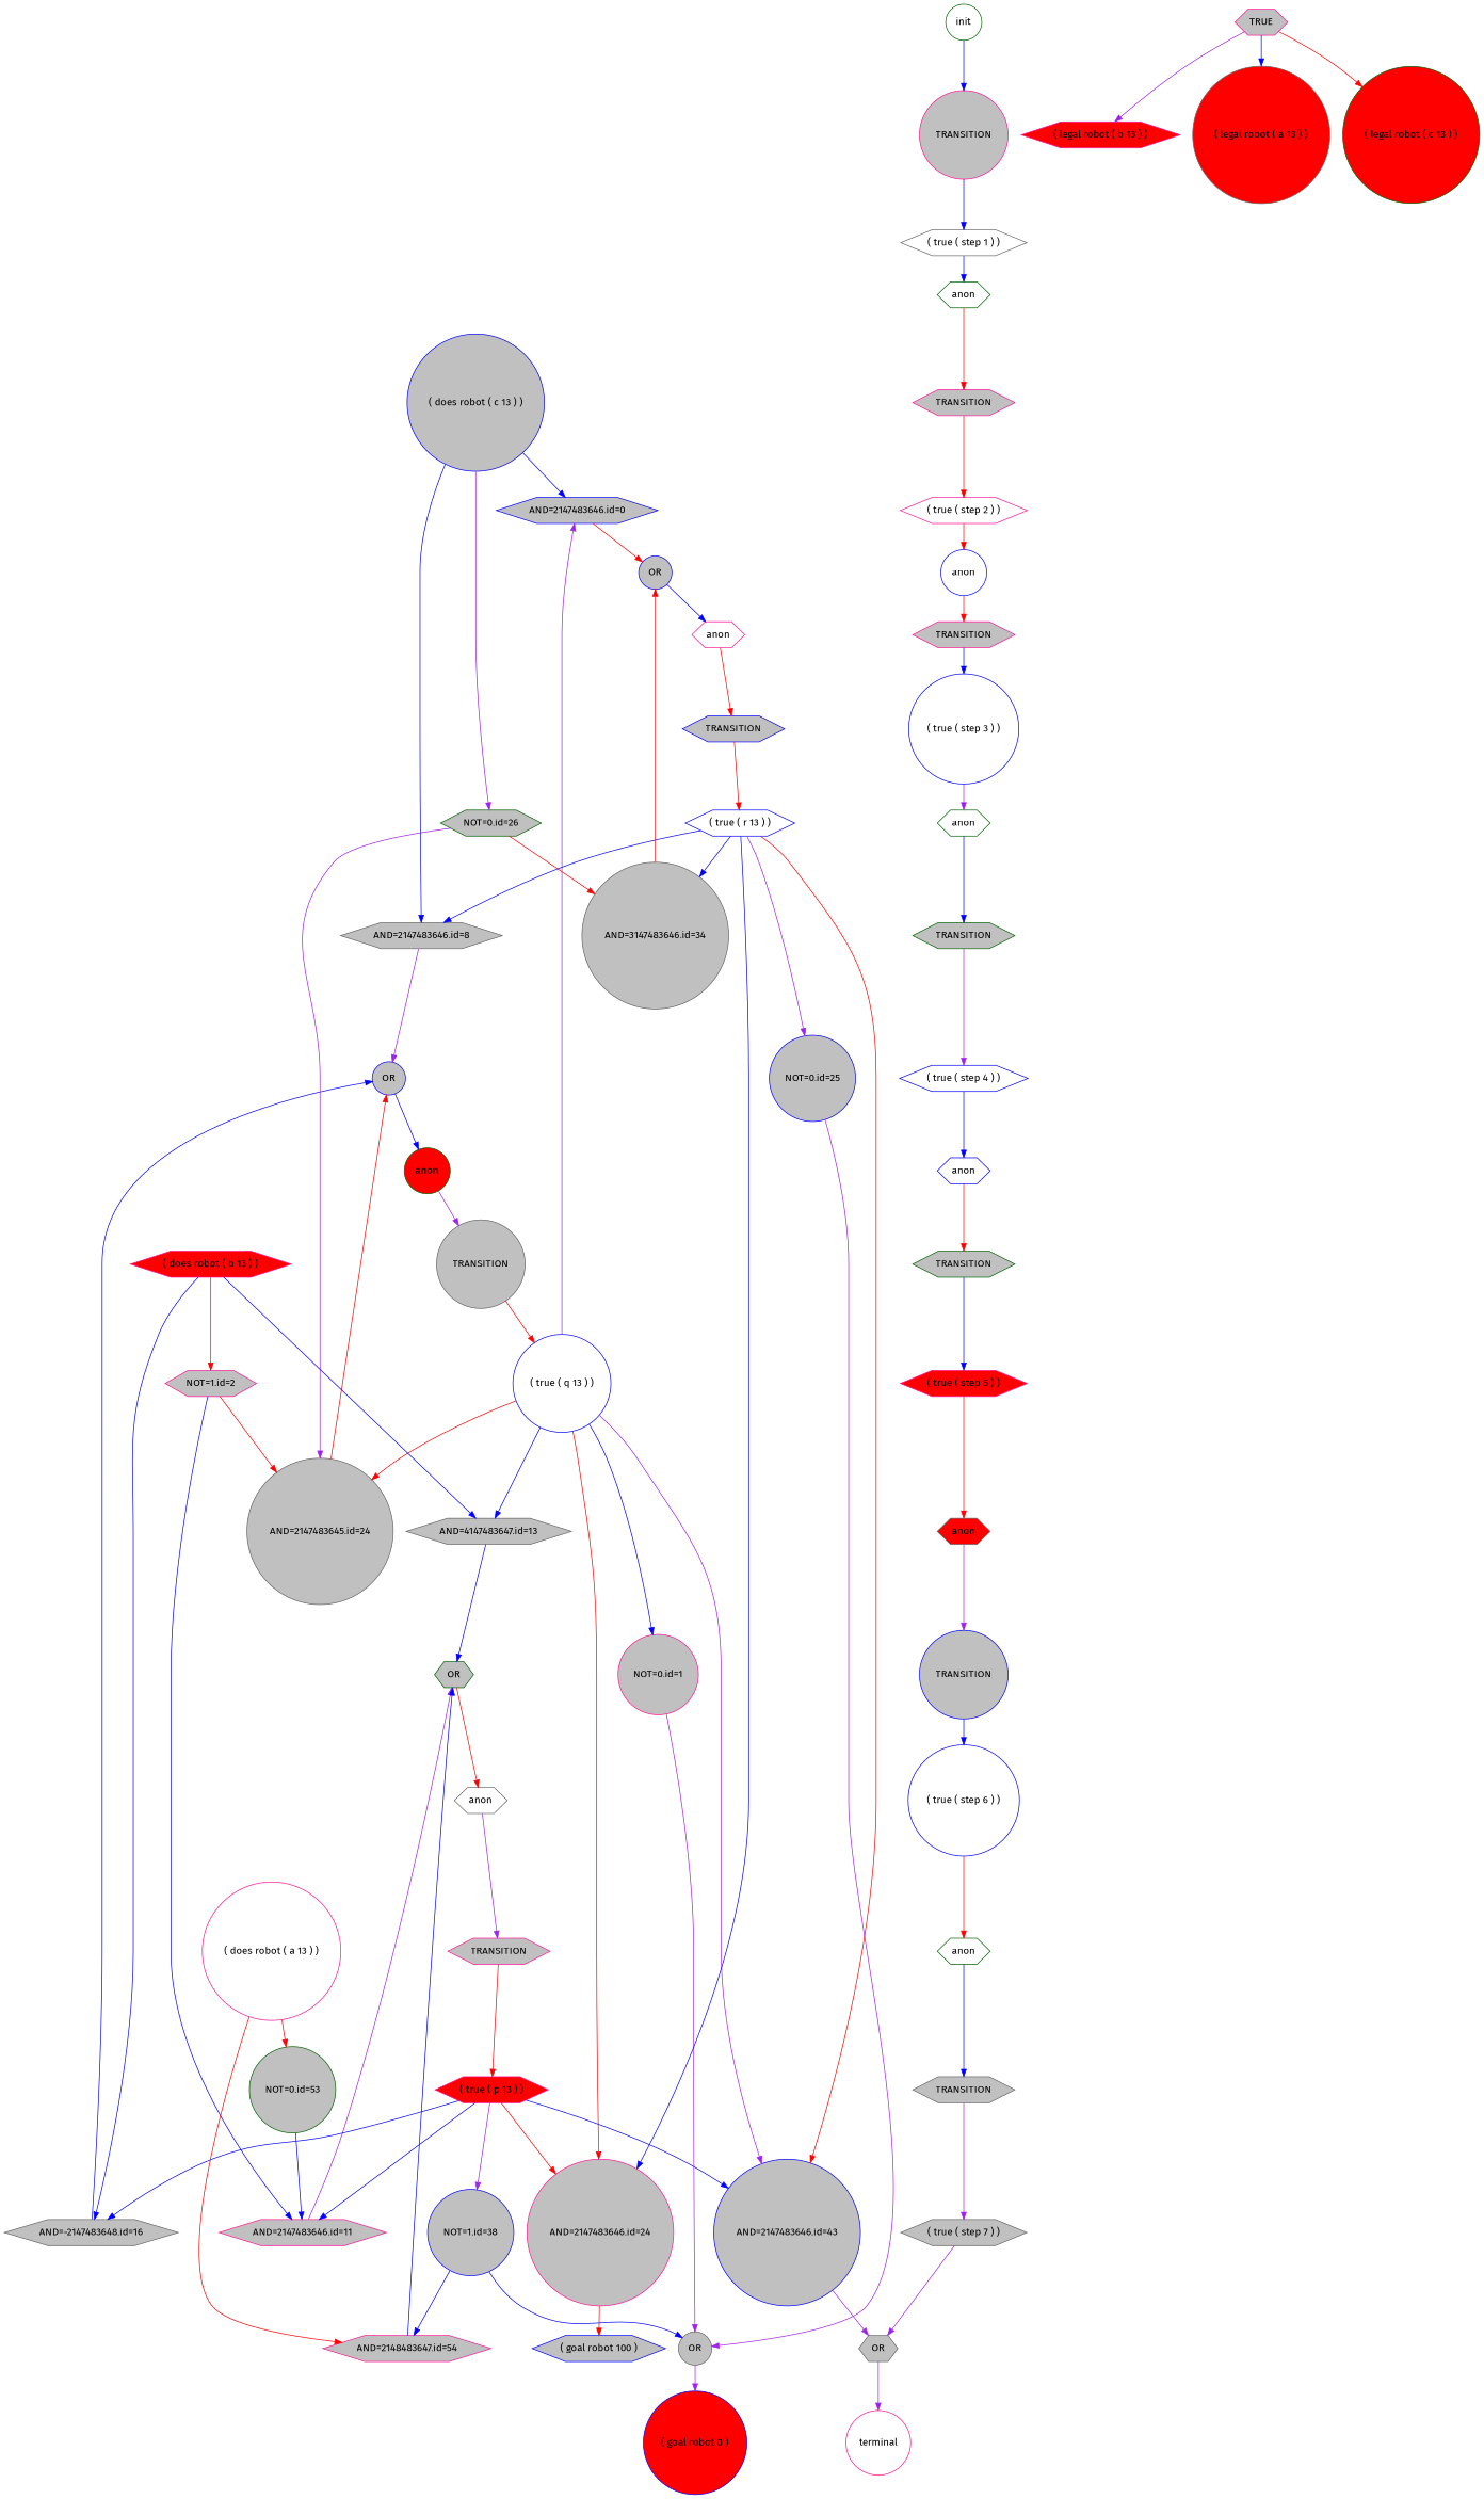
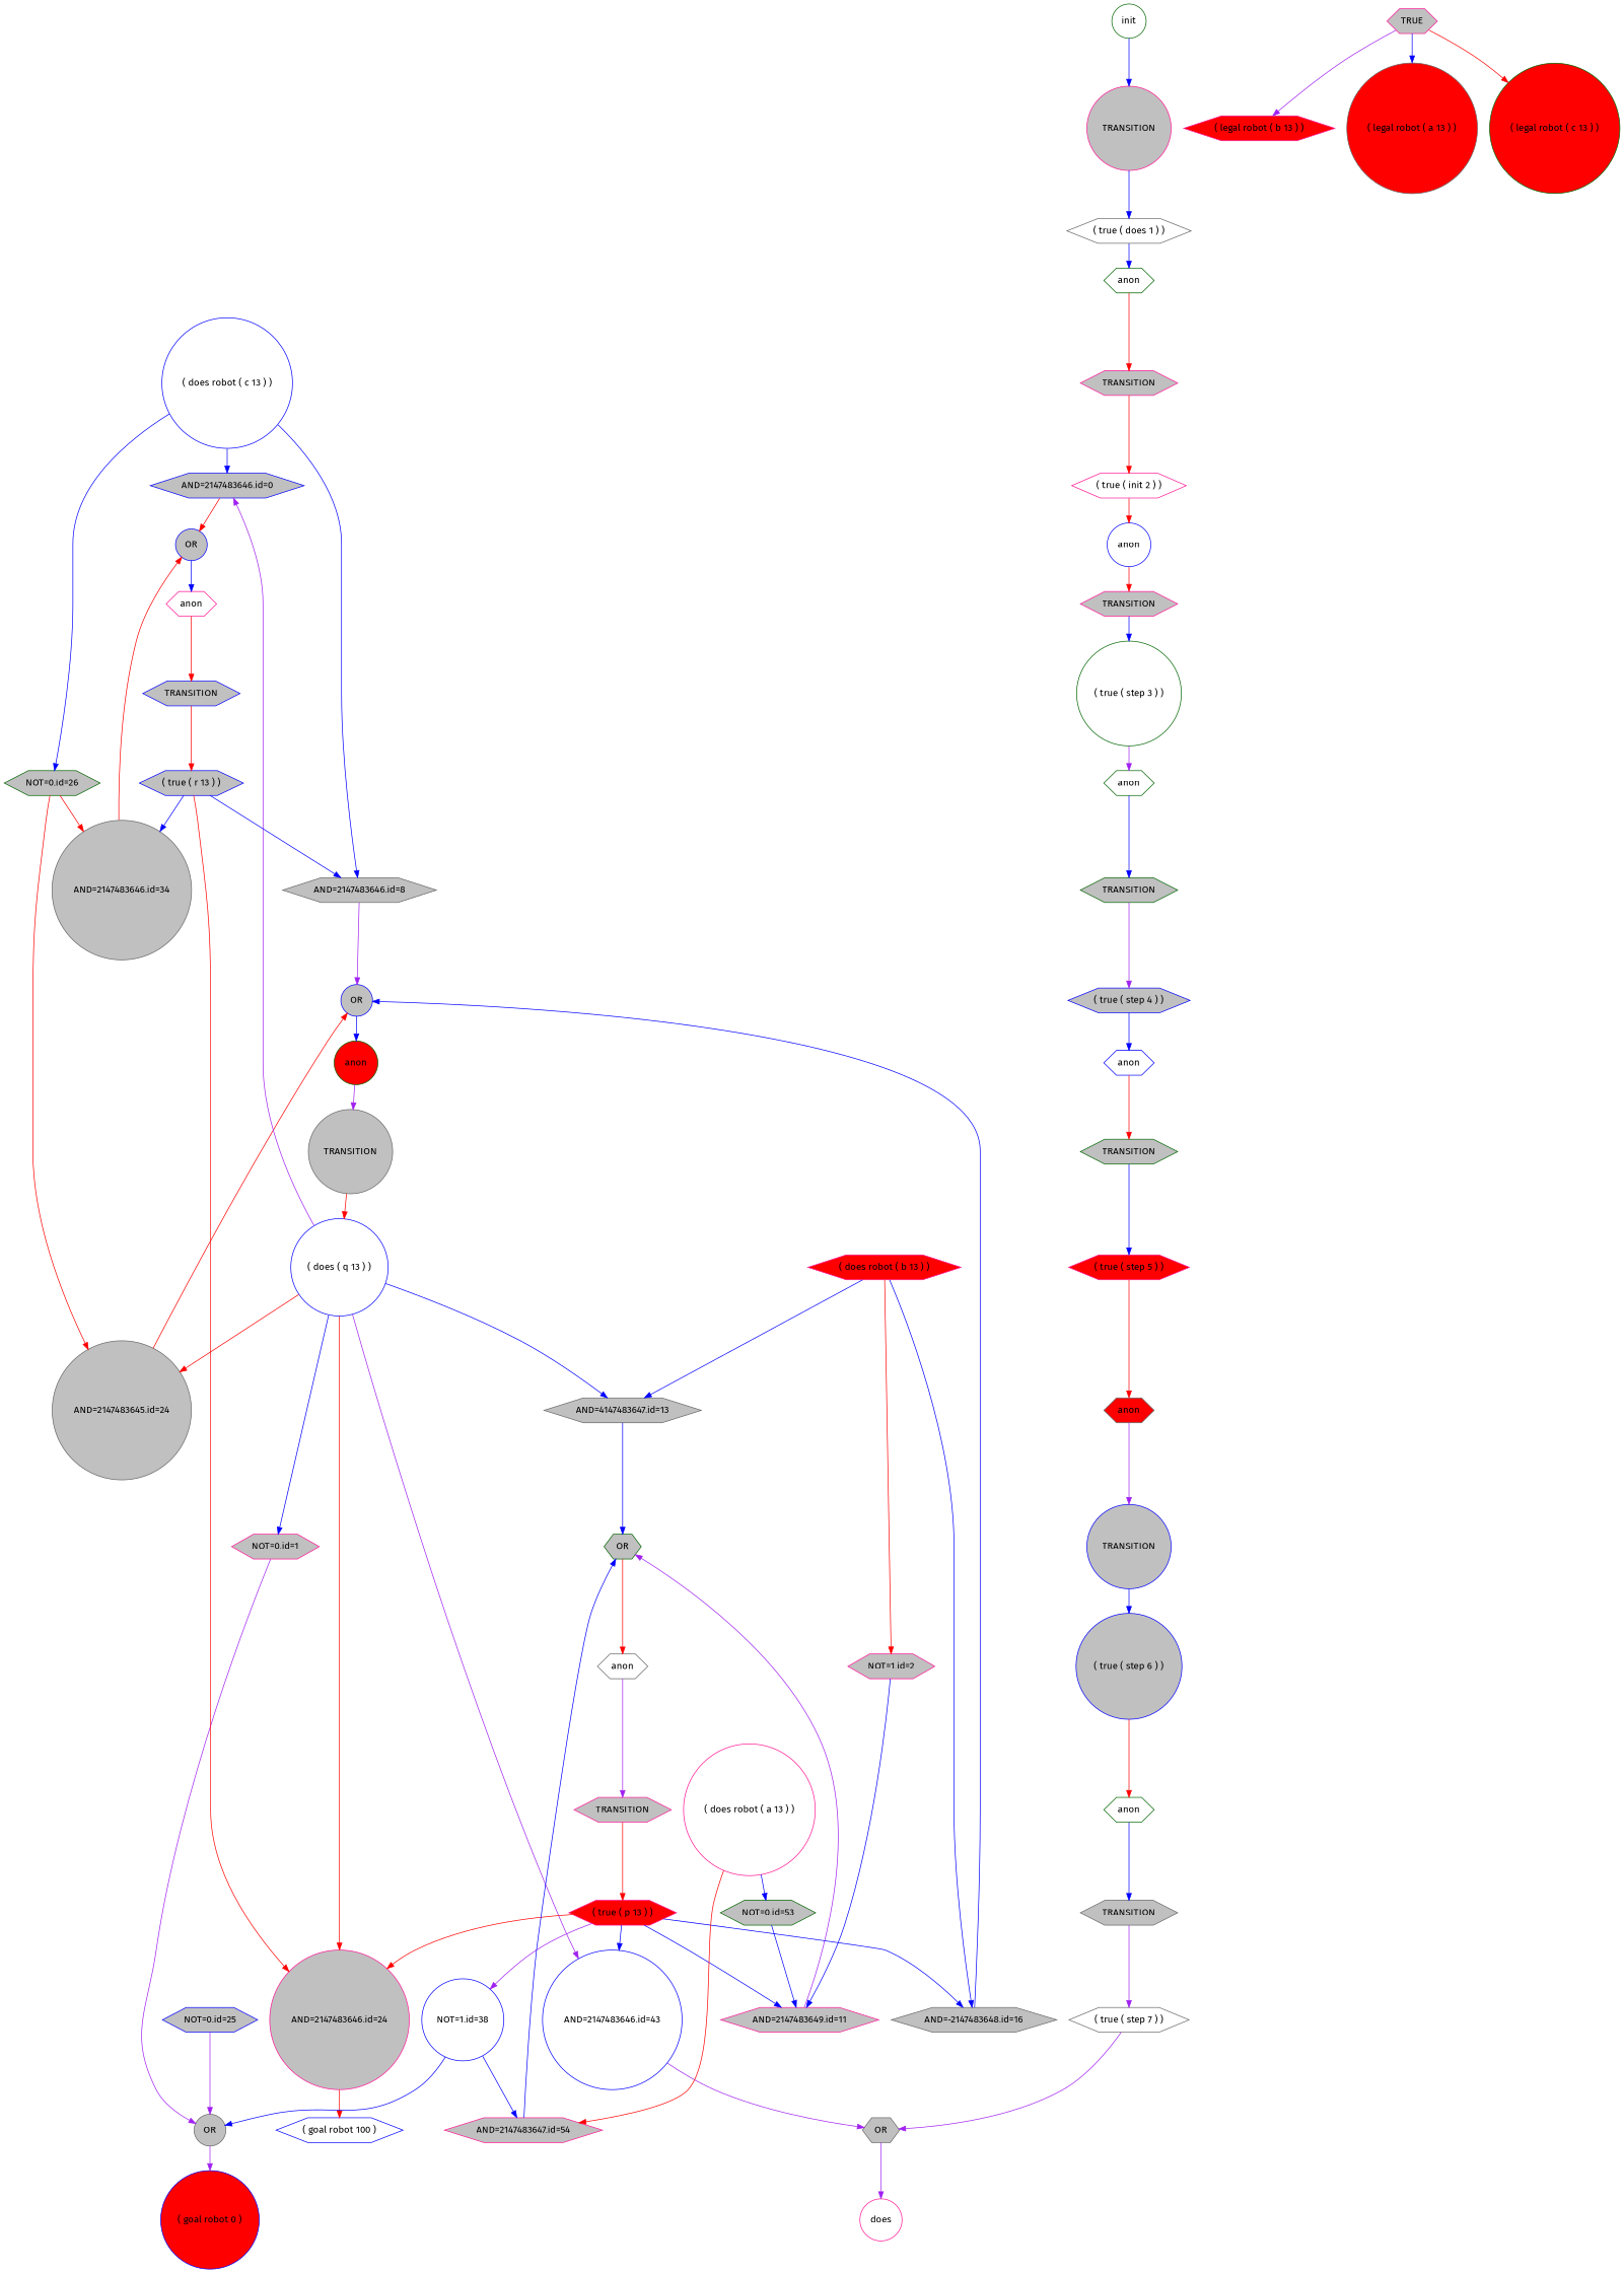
  digraph {
    fontname="Fira Sans"
    node [color=blue fillcolor=grey fontname="Fira Sans" shape=hexagon style=filled]
    edge [color=blue fontname="Fira Sans"]
    n1 [label="AND=2147483646.id=0"]
    n2 [label=OR shape=circle]
    n3 [color=deeppink fillcolor=white label=anon]
    n4 [label=TRANSITION]
-   n5 [color=deeppink label="NOT=0.id=1" shape=circle]
+   n5 [color=deeppink label="NOT=0.id=1"]
    n6 [color=gray40 label=OR shape=circle]
    n7 [fillcolor=red label="( goal robot 0 )" shape=circle]
    n8 [color=deeppink label="NOT=1.id=2"]
-   n9 [color=deeppink label="AND=2147483646.id=11"]
+   n9 [color=deeppink label="AND=2147483649.id=11"]
    n10 [color=gray40 label="AND=2147483645.id=24" shape=circle]
    n11 [color=darkgreen label=OR]
    n12 [label=OR shape=circle]
    n13 [color=gray40 fillcolor=white label=anon]
    n14 [color=darkgreen fillcolor=red label=anon shape=circle]
-   n15 [color=gray40 fillcolor=white label="( true ( step 1 ) )"]
+   n15 [color=gray40 fillcolor=white label="( true ( does 1 ) )"]
    n16 [color=darkgreen fillcolor=white label=anon]
    n17 [color=deeppink label=TRANSITION]
-   n18 [color=deeppink fillcolor=white label="( true ( step 2 ) )"]
+   n18 [color=deeppink fillcolor=white label="( true ( init 2 ) )"]
    n19 [color=gray40 label=TRANSITION shape=circle]
-   n20 [fillcolor=white label="( true ( q 13 ) )" shape=circle]
+   n20 [fillcolor=white label="( does ( q 13 ) )" shape=circle]
    n21 [color=deeppink label=TRANSITION shape=circle]
    n22 [color=deeppink label="AND=2147483646.id=24" shape=circle]
-   n23 [label="AND=2147483646.id=43" shape=circle]
+   n23 [fillcolor=white label="AND=2147483646.id=43" shape=circle]
    n24 [color=gray40 label="AND=4147483647.id=13"]
-   n25 [label="( goal robot 100 )"]
+   n25 [fillcolor=white label="( goal robot 100 )"]
    n26 [color=gray40 label=OR]
    n27 [color=deeppink fillcolor=red label="( legal robot ( b 13 ) )"]
    n28 [color=gray40 label="AND=2147483646.id=8"]
    n29 [color=deeppink fillcolor=red label="( true ( p 13 ) )"]
    n30 [color=gray40 label="AND=-2147483648.id=16"]
-   n31 [label="NOT=1.id=38" shape=circle]
-   n32 [color=deeppink label="AND=2148483647.id=54"]
-   n33 [color=deeppink fillcolor=white label=terminal shape=circle]
+   n31 [fillcolor=white label="NOT=1.id=38" shape=circle]
+   n32 [color=deeppink label="AND=2147483647.id=54"]
+   n33 [color=deeppink fillcolor=white label=does shape=circle]
    n34 [color=darkgreen fillcolor=white label=init shape=circle]
    n35 [color=deeppink label=TRANSITION]
    n36 [fillcolor=white label=anon shape=circle]
    n37 [color=deeppink label=TRANSITION]
-   n38 [fillcolor=white label="( true ( step 3 ) )" shape=circle]
+   n38 [color=darkgreen fillcolor=white label="( true ( step 3 ) )" shape=circle]
    n39 [color=darkgreen fillcolor=white label=anon]
    n40 [color=gray40 fillcolor=red label=anon]
    n41 [label=TRANSITION shape=circle]
-   n42 [fillcolor=white label="( true ( step 6 ) )" shape=circle]
+   n42 [label="( true ( step 6 ) )" shape=circle]
    n43 [color=darkgreen fillcolor=white label=anon]
-   n44 [fillcolor=white label="( true ( r 13 ) )"]
-   n45 [label="NOT=0.id=25" shape=circle]
-   n46 [color=gray40 label="AND=3147483646.id=34" shape=circle]
-   n47 [fillcolor=white label="( true ( step 4 ) )"]
+   n44 [label="( true ( r 13 ) )"]
+   n45 [label="NOT=0.id=25"]
+   n46 [color=gray40 label="AND=2147483646.id=34" shape=circle]
+   n47 [label="( true ( step 4 ) )"]
    n48 [fillcolor=white label=anon]
    n49 [color=darkgreen label=TRANSITION]
    n50 [color=deeppink fillcolor=red label="( true ( step 5 ) )"]
    n51 [color=darkgreen label=TRANSITION]
    n52 [color=gray40 label=TRANSITION]
-   n53 [color=gray40 label="( true ( step 7 ) )"]
+   n53 [color=gray40 fillcolor=white label="( true ( step 7 ) )"]
    n54 [color=gray40 fillcolor=red label="( legal robot ( a 13 ) )" shape=circle]
    n55 [color=darkgreen label="NOT=0.id=26"]
    n56 [color=darkgreen fillcolor=red label="( legal robot ( c 13 ) )" shape=circle]
-   n57 [label="( does robot ( c 13 ) )" shape=circle]
+   n57 [fillcolor=white label="( does robot ( c 13 ) )" shape=circle]
    n58 [color=deeppink fillcolor=white label="( does robot ( a 13 ) )" shape=circle]
-   n59 [color=darkgreen label="NOT=0.id=53" shape=circle]
+   n59 [color=darkgreen label="NOT=0.id=53"]
    n60 [color=deeppink fillcolor=red label="( does robot ( b 13 ) )"]
    n61 [color=deeppink label=TRUE]
    n1 -> n2 [color=red]
    n2 -> n3
    n3 -> n4 [color=red]
    n4 -> n44 [color=red]
    n5 -> n6 [color=purple]
    n6 -> n7 [color=purple]
    n8 -> n9
-   n8 -> n10 [color=red]
    n9 -> n11 [color=purple]
    n10 -> n12 [color=red]
    n11 -> n13 [color=red]
    n12 -> n14
    n13 -> n35 [color=purple]
    n14 -> n19 [color=purple]
    n15 -> n16
    n16 -> n17 [color=red]
    n17 -> n18 [color=red]
    n18 -> n36 [color=red]
    n19 -> n20 [color=red]
    n20 -> n1 [color=purple]
    n20 -> n5
    n20 -> n10 [color=red]
    n20 -> n22 [color=red]
    n20 -> n23 [color=purple]
    n20 -> n24
    n21 -> n15
    n22 -> n25 [color=red]
    n23 -> n26 [color=purple]
    n24 -> n11
    n26 -> n33 [color=purple]
    n28 -> n12 [color=purple]
    n29 -> n9
    n29 -> n22 [color=red]
    n29 -> n23
    n29 -> n30
    n29 -> n31 [color=purple]
    n30 -> n12
    n31 -> n6
    n31 -> n32
    n32 -> n11
    n34 -> n21
    n35 -> n29 [color=red]
    n36 -> n37 [color=red]
    n37 -> n38
    n38 -> n39 [color=purple]
    n39 -> n51
    n40 -> n41 [color=purple]
    n41 -> n42
    n42 -> n43 [color=red]
    n43 -> n52
-   n44 -> n22
-   n44 -> n23 [color=red]
+   n44 -> n22 [color=red]
    n44 -> n28
-   n44 -> n45 [color=purple]
    n44 -> n46
    n45 -> n6 [color=purple]
    n46 -> n2 [color=red]
    n47 -> n48
    n48 -> n49 [color=red]
    n49 -> n50
    n50 -> n40 [color=red]
    n51 -> n47 [color=purple]
    n52 -> n53 [color=purple]
    n53 -> n26 [color=purple]
-   n55 -> n10 [color=purple]
+   n55 -> n10 [color=red]
    n55 -> n46 [color=red]
    n57 -> n1
    n57 -> n28
-   n57 -> n55 [color=purple]
+   n57 -> n55
    n58 -> n32 [color=red]
-   n58 -> n59 [color=red]
+   n58 -> n59
    n59 -> n9
    n60 -> n8 [color=red]
    n60 -> n24
    n60 -> n30
    n61 -> n27 [color=purple]
    n61 -> n54
    n61 -> n56 [color=red]
  }
